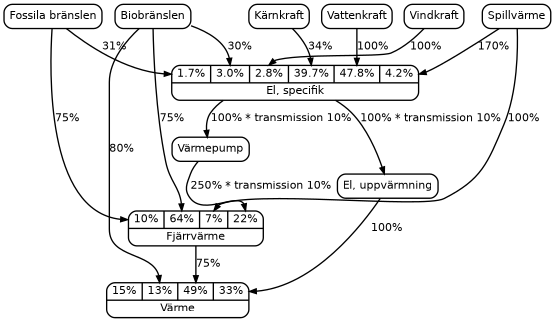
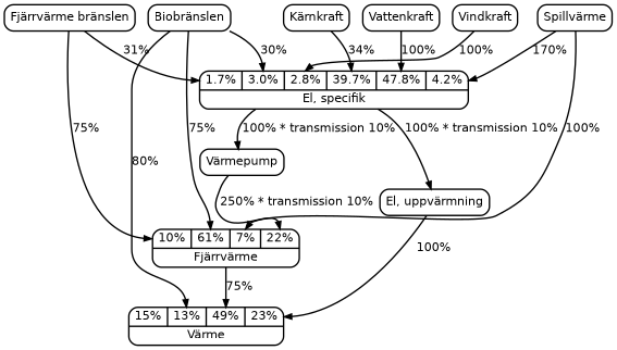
  digraph {
    node [fillcolor=white fontname="Bitstream Vera Sans" fontsize=16.00 shape=Mrecord style="bold,filled"]
    edge [fontname="Bitstream Vera Sans" fontsize=16.00 headport=fossil style=bold]
-   n1 [label="Fossila bränslen"]
-   n2 [label="{{<fossil> 10% | <bio> 64% | <spill> 7% | <pump> 22% } |Fjärrvärme}"]
+   n1 [label="Fjärrvärme bränslen"]
+   n2 [label="{{<fossil> 10% | <bio> 61% | <spill> 7% | <pump> 22% } |Fjärrvärme}"]
    n3 [label="{{<fossil> 1.7% | <bio> 3.0% | <wind> 2.8% | <nuclear> 39.7% | <water> 47.8% | <spill> 4.2% } | El, specifik}"]
-   n4 [label="{{<fossil> 15% | <bio> 13% | <district> 49% | <el_heat> 33%} | Värme}"]
+   n4 [label="{{<fossil> 15% | <bio> 13% | <district> 49% | <el_heat> 23%} | Värme}"]
    n5 [label="Biobränslen"]
    n6 [label="Kärnkraft"]
    n7 [label=Vattenkraft]
    n8 [label=Vindkraft]
    n9 [label="Spillvärme"]
    n10 [label="Värmepump"]
    n11 [label="El, uppvärmning"]
    subgraph sub_1 {
      n1
      n2
      n3
      n4
      n5
      n6
      n7
      n8
      n9
      n10
      n11
    }
    n1 -> n2 [label="75%"]
    n1 -> n3 [label="31%"]
    n2 -> n4 [headport=district label="75%"]
    n3 -> n10 [label="100% * transmission 10%"]
    n3 -> n11 [label="100% * transmission 10%"]
    n5 -> n2 [headport=bio label="75%"]
    n5 -> n3 [headport=bio label="30%"]
    n5 -> n4 [headport=bio label="80%"]
    n6 -> n3 [headport=nuclear label="34%"]
    n7 -> n3 [headport=water label="100%"]
    n8 -> n3 [headport=wind label="100%"]
    n9 -> n2 [headport=spill label="100%"]
    n9 -> n3 [headport=spill label="170%"]
    n10 -> n2 [headport=pump label="250% * transmission 10%"]
    n11 -> n4 [headport=el_heat label="100%"]
  }
